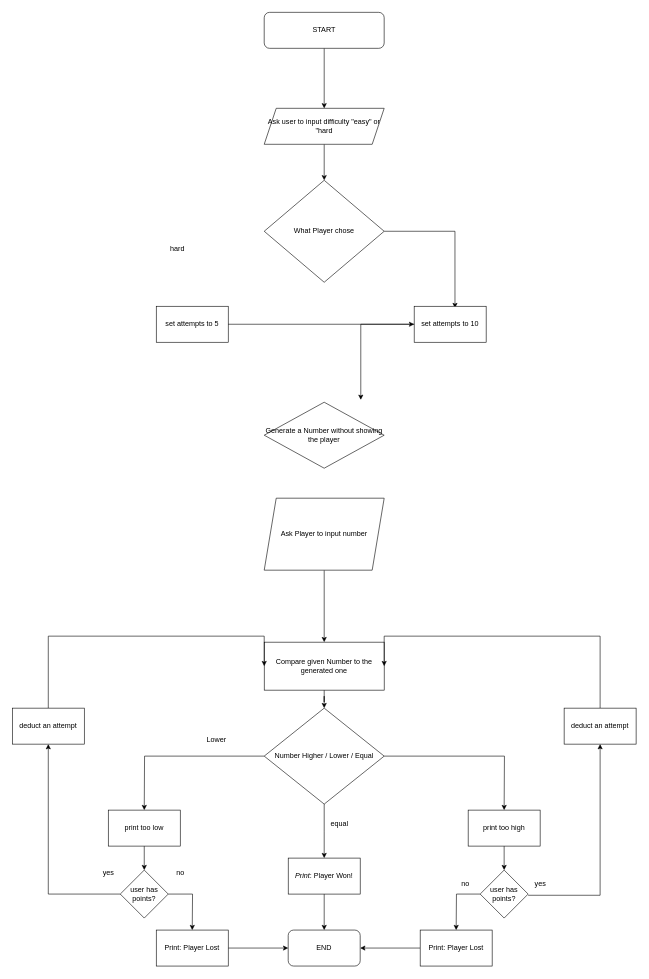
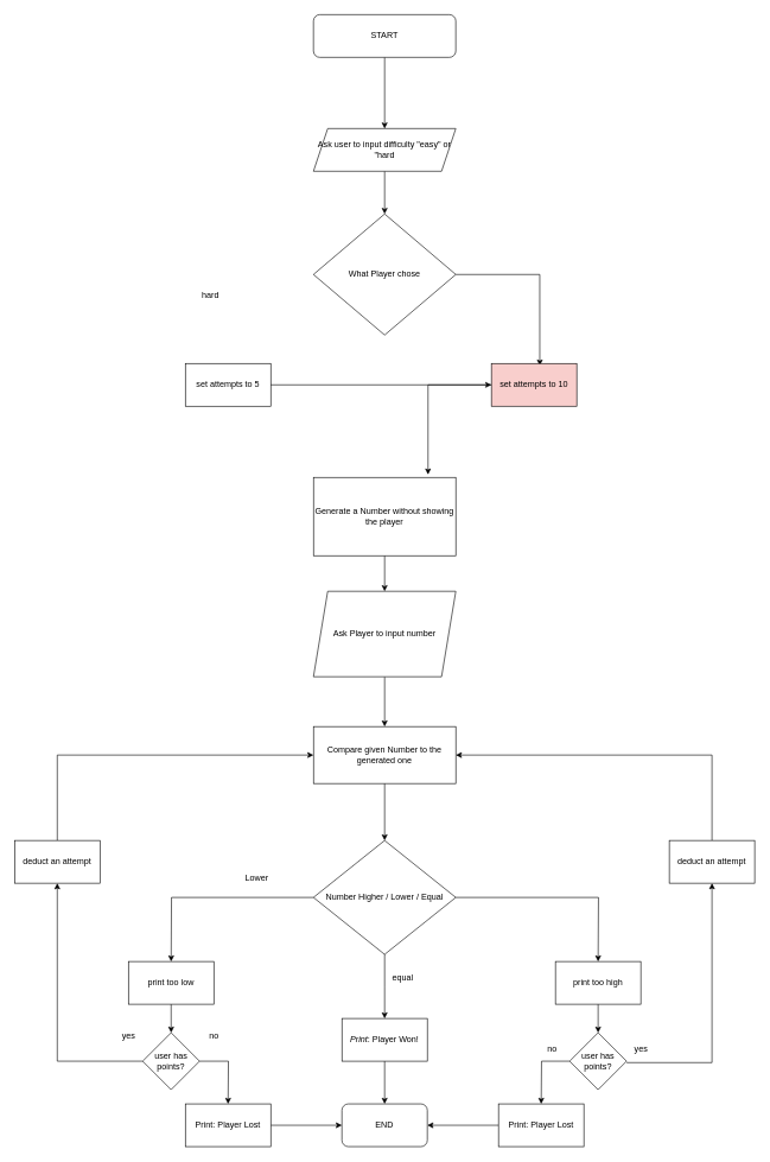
  <mxCell id="0" />
  <mxCell id="1" parent="0" />
  <mxCell id="2" style="edgeStyle=orthogonalEdgeStyle;rounded=0;orthogonalLoop=1;jettySize=auto;html=1;" edge="1" parent="1" source="3" target="5"><mxGeometry relative="1" as="geometry"><mxPoint x="520" y="180" as="targetPoint" /></mxGeometry></mxCell>
  <mxCell id="3" value="START" style="rounded=1;whiteSpace=wrap;html=1;" vertex="1" parent="1"><mxGeometry x="440" y="20" width="200" height="60" as="geometry" /></mxCell>
  <mxCell id="4" style="edgeStyle=orthogonalEdgeStyle;rounded=0;orthogonalLoop=1;jettySize=auto;html=1;entryX=0.5;entryY=0;entryDx=0;entryDy=0;" edge="1" parent="1" source="5" target="7"><mxGeometry relative="1" as="geometry" /></mxCell>
  <mxCell id="5" value="Ask user to input difficulty &quot;easy&quot; or &quot;hard" style="shape=parallelogram;perimeter=parallelogramPerimeter;whiteSpace=wrap;html=1;fixedSize=1;" vertex="1" parent="1"><mxGeometry x="440" y="180" width="200" height="60" as="geometry" /></mxCell>
  <mxCell id="6" style="edgeStyle=orthogonalEdgeStyle;rounded=0;orthogonalLoop=1;jettySize=auto;html=1;exitX=1;exitY=0.5;exitDx=0;exitDy=0;entryX=0.567;entryY=0.05;entryDx=0;entryDy=0;entryPerimeter=0;" edge="1" parent="1" source="7" target="9"><mxGeometry relative="1" as="geometry"><mxPoint x="800" y="470" as="targetPoint" /></mxGeometry></mxCell>
  <mxCell id="7" value="What Player chose" style="rhombus;whiteSpace=wrap;html=1;" vertex="1" parent="1"><mxGeometry x="440" y="300" width="200" height="170" as="geometry" /></mxCell>
  <mxCell id="8" value="hard" style="text;html=1;align=center;verticalAlign=middle;resizable=0;points=[];autosize=1;strokeColor=none;fillColor=none;" vertex="1" parent="1"><mxGeometry x="270" y="400" width="50" height="30" as="geometry" /></mxCell>
- <mxCell id="9" value="set attempts to 10" style="rounded=0;whiteSpace=wrap;html=1;" vertex="1" parent="1"><mxGeometry x="690" y="510" width="120" height="60" as="geometry" /></mxCell>
+ <mxCell id="9" value="set attempts to 10" style="rounded=0;whiteSpace=wrap;html=1;fillColor=#f8cecc;" vertex="1" parent="1"><mxGeometry x="690" y="510" width="120" height="60" as="geometry" /></mxCell>
  <mxCell id="10" value="set attempts to 5" style="whiteSpace=wrap;html=1;" vertex="1" parent="1"><mxGeometry x="260" y="510" width="120" height="60" as="geometry" /></mxCell>
  <mxCell id="11" style="edgeStyle=orthogonalEdgeStyle;rounded=0;orthogonalLoop=1;jettySize=auto;html=1;entryX=0.805;entryY=-0.036;entryDx=0;entryDy=0;entryPerimeter=0;" edge="1" parent="1" source="9" target="14"><mxGeometry relative="1" as="geometry"><mxPoint x="600" y="640" as="targetPoint" /></mxGeometry></mxCell>
  <mxCell id="12" style="edgeStyle=orthogonalEdgeStyle;rounded=0;orthogonalLoop=1;jettySize=auto;html=1;" edge="1" parent="1" source="10" target="9"><mxGeometry relative="1" as="geometry"><mxPoint x="480" y="640" as="targetPoint" /></mxGeometry></mxCell>
- <mxCell id="14" value="Generate a Number without showing the player" style="rhombus;whiteSpace=wrap;html=1;" vertex="1" parent="1"><mxGeometry x="440" y="670" width="200" height="110" as="geometry" /></mxCell>
+ <mxCell id="13" style="edgeStyle=orthogonalEdgeStyle;rounded=0;orthogonalLoop=1;jettySize=auto;html=1;entryX=0.5;entryY=0;entryDx=0;entryDy=0;" edge="1" parent="1" source="14" target="16"><mxGeometry relative="1" as="geometry" /></mxCell>
+ <mxCell id="14" value="Generate a Number without showing the player" style="rounded=0;whiteSpace=wrap;html=1;" vertex="1" parent="1"><mxGeometry x="440" y="670" width="200" height="110" as="geometry" /></mxCell>
  <mxCell id="15" style="edgeStyle=orthogonalEdgeStyle;rounded=0;orthogonalLoop=1;jettySize=auto;html=1;entryX=0.5;entryY=0;entryDx=0;entryDy=0;" edge="1" parent="1" source="16" target="18"><mxGeometry relative="1" as="geometry" /></mxCell>
  <mxCell id="16" value="Ask Player to input number" style="shape=parallelogram;perimeter=parallelogramPerimeter;whiteSpace=wrap;html=1;fixedSize=1;" vertex="1" parent="1"><mxGeometry x="440" y="830" width="200" height="120" as="geometry" /></mxCell>
  <mxCell id="17" style="edgeStyle=orthogonalEdgeStyle;rounded=0;orthogonalLoop=1;jettySize=auto;html=1;entryX=0.5;entryY=0;entryDx=0;entryDy=0;" edge="1" parent="1" source="18" target="22"><mxGeometry relative="1" as="geometry" /></mxCell>
- <mxCell id="18" value="Compare given Number to the generated one" style="whiteSpace=wrap;html=1;" vertex="1" parent="1"><mxGeometry x="440" y="1070" width="200" height="80" as="geometry" /></mxCell>
+ <mxCell id="18" value="Compare given Number to the generated one" style="whiteSpace=wrap;html=1;" vertex="1" parent="1"><mxGeometry x="440" y="1020" width="200" height="80" as="geometry" /></mxCell>
  <mxCell id="19" style="edgeStyle=orthogonalEdgeStyle;rounded=0;orthogonalLoop=1;jettySize=auto;html=1;" edge="1" parent="1" source="22"><mxGeometry relative="1" as="geometry"><mxPoint x="540" y="1430" as="targetPoint" /></mxGeometry></mxCell>
  <mxCell id="20" style="edgeStyle=orthogonalEdgeStyle;rounded=0;orthogonalLoop=1;jettySize=auto;html=1;" edge="1" parent="1" source="22"><mxGeometry relative="1" as="geometry"><mxPoint x="840" y="1350" as="targetPoint" /></mxGeometry></mxCell>
  <mxCell id="21" style="edgeStyle=orthogonalEdgeStyle;rounded=0;orthogonalLoop=1;jettySize=auto;html=1;" edge="1" parent="1" source="22"><mxGeometry relative="1" as="geometry"><mxPoint x="240" y="1350" as="targetPoint" /></mxGeometry></mxCell>
  <mxCell id="22" value="Number Higher / Lower / Equal" style="rhombus;whiteSpace=wrap;html=1;" vertex="1" parent="1"><mxGeometry x="440" y="1180" width="200" height="160" as="geometry" /></mxCell>
  <mxCell id="23" style="edgeStyle=orthogonalEdgeStyle;rounded=0;orthogonalLoop=1;jettySize=auto;html=1;entryX=0.5;entryY=0;entryDx=0;entryDy=0;" edge="1" parent="1" source="24" target="25"><mxGeometry relative="1" as="geometry" /></mxCell>
  <mxCell id="24" value="&lt;i&gt;Print&lt;/i&gt;: Player Won!" style="rounded=0;whiteSpace=wrap;html=1;" vertex="1" parent="1"><mxGeometry x="480" y="1430" width="120" height="60" as="geometry" /></mxCell>
  <mxCell id="25" value="END" style="rounded=1;whiteSpace=wrap;html=1;" vertex="1" parent="1"><mxGeometry x="480" y="1550" width="120" height="60" as="geometry" /></mxCell>
  <mxCell id="26" value="equal" style="text;html=1;align=center;verticalAlign=middle;resizable=0;points=[];autosize=1;strokeColor=none;fillColor=none;" vertex="1" parent="1"><mxGeometry x="540" y="1358" width="50" height="30" as="geometry" /></mxCell>
  <mxCell id="27" value="Lower" style="text;html=1;align=center;verticalAlign=middle;resizable=0;points=[];autosize=1;strokeColor=none;fillColor=none;" vertex="1" parent="1"><mxGeometry x="330" y="1218" width="60" height="30" as="geometry" /></mxCell>
  <mxCell id="28" style="edgeStyle=orthogonalEdgeStyle;rounded=0;orthogonalLoop=1;jettySize=auto;html=1;entryX=0.5;entryY=0;entryDx=0;entryDy=0;" edge="1" parent="1" source="29" target="31"><mxGeometry relative="1" as="geometry" /></mxCell>
  <mxCell id="29" value="print too high" style="rounded=0;whiteSpace=wrap;html=1;" vertex="1" parent="1"><mxGeometry x="780" y="1350" width="120" height="60" as="geometry" /></mxCell>
  <mxCell id="30" style="edgeStyle=orthogonalEdgeStyle;rounded=0;orthogonalLoop=1;jettySize=auto;html=1;" edge="1" parent="1" source="31"><mxGeometry relative="1" as="geometry"><mxPoint x="760" y="1550" as="targetPoint" /></mxGeometry></mxCell>
  <mxCell id="31" value="user has points?" style="rhombus;whiteSpace=wrap;html=1;" vertex="1" parent="1"><mxGeometry x="800" y="1450" width="80" height="80" as="geometry" /></mxCell>
  <mxCell id="32" value="yes" style="text;html=1;align=center;verticalAlign=middle;resizable=0;points=[];autosize=1;strokeColor=none;fillColor=none;" vertex="1" parent="1"><mxGeometry x="880" y="1458" width="40" height="30" as="geometry" /></mxCell>
  <mxCell id="33" value="no" style="text;html=1;align=center;verticalAlign=middle;resizable=0;points=[];autosize=1;strokeColor=none;fillColor=none;" vertex="1" parent="1"><mxGeometry x="755" y="1458" width="40" height="30" as="geometry" /></mxCell>
  <mxCell id="34" style="edgeStyle=orthogonalEdgeStyle;rounded=0;orthogonalLoop=1;jettySize=auto;html=1;entryX=1;entryY=0.5;entryDx=0;entryDy=0;" edge="1" parent="1" source="35" target="25"><mxGeometry relative="1" as="geometry" /></mxCell>
  <mxCell id="35" value="Print: Player Lost" style="whiteSpace=wrap;html=1;" vertex="1" parent="1"><mxGeometry x="700" y="1550" width="120" height="60" as="geometry" /></mxCell>
  <mxCell id="36" style="edgeStyle=orthogonalEdgeStyle;rounded=0;orthogonalLoop=1;jettySize=auto;html=1;entryX=0.5;entryY=0;entryDx=0;entryDy=0;" edge="1" parent="1" source="37" target="39"><mxGeometry relative="1" as="geometry" /></mxCell>
  <mxCell id="37" value="print too low" style="rounded=0;whiteSpace=wrap;html=1;" vertex="1" parent="1"><mxGeometry x="180" y="1350" width="120" height="60" as="geometry" /></mxCell>
  <mxCell id="38" style="edgeStyle=orthogonalEdgeStyle;rounded=0;orthogonalLoop=1;jettySize=auto;html=1;" edge="1" parent="1" source="39"><mxGeometry relative="1" as="geometry"><mxPoint x="320" y="1550" as="targetPoint" /></mxGeometry></mxCell>
  <mxCell id="39" value="user has points?" style="rhombus;whiteSpace=wrap;html=1;" vertex="1" parent="1"><mxGeometry x="200" y="1450" width="80" height="80" as="geometry" /></mxCell>
  <mxCell id="40" value="no" style="text;html=1;align=center;verticalAlign=middle;resizable=0;points=[];autosize=1;strokeColor=none;fillColor=none;" vertex="1" parent="1"><mxGeometry x="280" y="1440" width="40" height="30" as="geometry" /></mxCell>
  <mxCell id="41" value="yes" style="text;html=1;align=center;verticalAlign=middle;resizable=0;points=[];autosize=1;strokeColor=none;fillColor=none;" vertex="1" parent="1"><mxGeometry x="160" y="1440" width="40" height="30" as="geometry" /></mxCell>
  <mxCell id="42" style="edgeStyle=orthogonalEdgeStyle;rounded=0;orthogonalLoop=1;jettySize=auto;html=1;entryX=0;entryY=0.5;entryDx=0;entryDy=0;" edge="1" parent="1" source="43" target="25"><mxGeometry relative="1" as="geometry" /></mxCell>
  <mxCell id="43" value="Print: Player&amp;nbsp;Lost" style="whiteSpace=wrap;html=1;" vertex="1" parent="1"><mxGeometry x="260" y="1550" width="120" height="60" as="geometry" /></mxCell>
  <mxCell id="44" style="edgeStyle=orthogonalEdgeStyle;rounded=0;orthogonalLoop=1;jettySize=auto;html=1;entryX=0.5;entryY=1;entryDx=0;entryDy=0;" edge="1" parent="1" source="39" target="49"><mxGeometry relative="1" as="geometry"><mxPoint x="380" y="850" as="targetPoint" /><Array as="points"><mxPoint x="80" y="1490" /></Array></mxGeometry></mxCell>
  <mxCell id="45" value="" style="edgeStyle=orthogonalEdgeStyle;rounded=0;orthogonalLoop=1;jettySize=auto;html=1;entryX=0.5;entryY=1;entryDx=0;entryDy=0;" edge="1" parent="1" target="47"><mxGeometry relative="1" as="geometry"><mxPoint x="1000" y="1260" as="targetPoint" /><mxPoint x="880" y="1492" as="sourcePoint" /><Array as="points"><mxPoint x="1000" y="1492" /></Array></mxGeometry></mxCell>
  <mxCell id="46" style="edgeStyle=orthogonalEdgeStyle;rounded=0;orthogonalLoop=1;jettySize=auto;html=1;entryX=1;entryY=0.5;entryDx=0;entryDy=0;" edge="1" parent="1" source="47" target="18"><mxGeometry relative="1" as="geometry"><Array as="points"><mxPoint x="1000" y="1060" /></Array></mxGeometry></mxCell>
  <mxCell id="47" value="deduct an attempt" style="whiteSpace=wrap;html=1;" vertex="1" parent="1"><mxGeometry x="940" y="1180" width="120" height="60" as="geometry" /></mxCell>
  <mxCell id="48" style="edgeStyle=orthogonalEdgeStyle;rounded=0;orthogonalLoop=1;jettySize=auto;html=1;entryX=0;entryY=0.5;entryDx=0;entryDy=0;" edge="1" parent="1" source="49" target="18"><mxGeometry relative="1" as="geometry"><Array as="points"><mxPoint x="80" y="1060" /></Array></mxGeometry></mxCell>
  <mxCell id="49" value="deduct an attempt" style="whiteSpace=wrap;html=1;" vertex="1" parent="1"><mxGeometry x="20" y="1180" width="120" height="60" as="geometry" /></mxCell>
